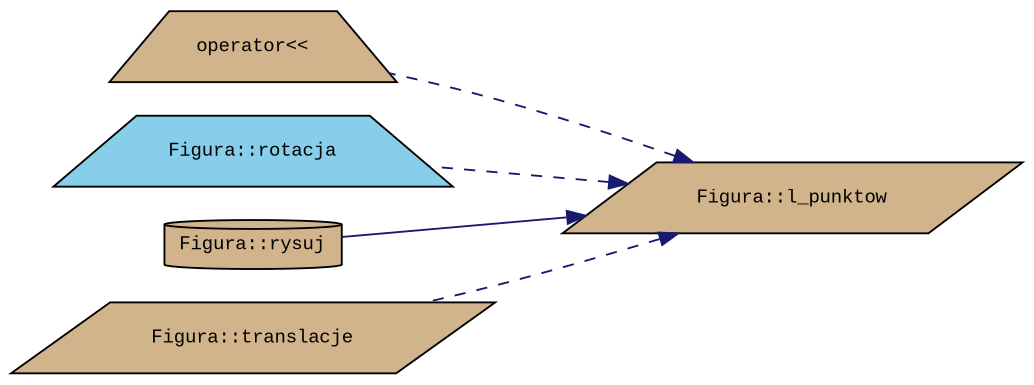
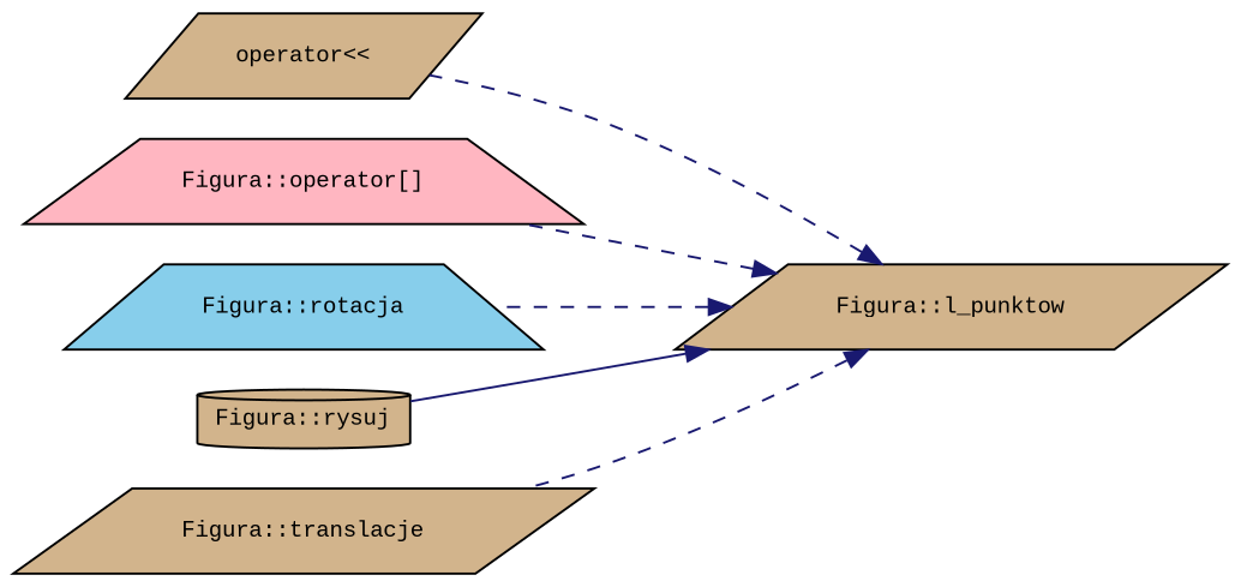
  digraph {
    fontname="Liberation Mono"
    rankdir=RL
    node [color=black fillcolor=tan fontname="Liberation Mono" fontsize=10 shape=trapezium style=filled]
    edge [color=midnightblue dir=back fontname="Liberation Mono" fontsize=10 labelfontname=Helvetica labelfontsize=10 style=dashed]
    n1 [fontcolor=black height=0.2 label="Figura::l_punktow" shape=parallelogram width=0.4]
-   n2 [height=0.2 label="operator\<\<" width=0.4]
+   n2 [height=0.2 label="operator\<\<" shape=parallelogram width=0.4]
+   n3 [fillcolor=lightpink height=0.2 label="Figura::operator[]" width=0.4]
    n4 [fillcolor=skyblue height=0.2 label="Figura::rotacja" width=0.4]
    n5 [height=0.2 label="Figura::rysuj" shape=cylinder width=0.4]
    n6 [height=0.2 label="Figura::translacje" shape=parallelogram width=0.4]
    n1 -> n2
+   n1 -> n3
    n1 -> n4
    n1 -> n5 [style=solid]
    n1 -> n6
  }
